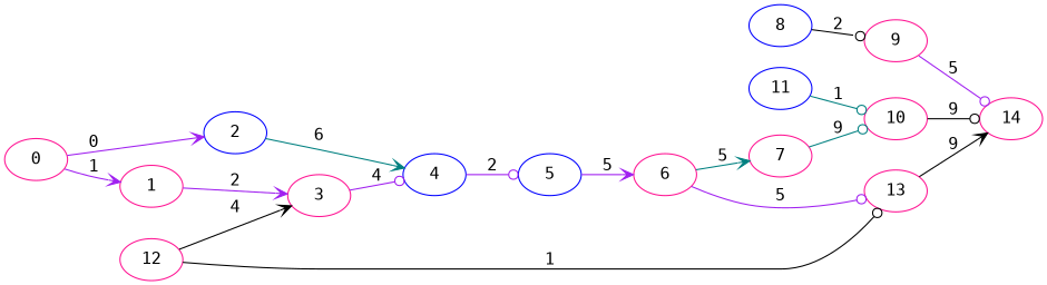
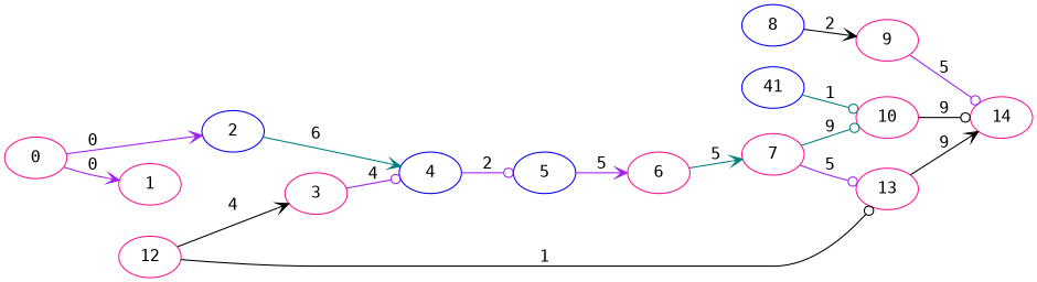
  digraph {
    fontname="DejaVu Sans Mono"
    rankdir=LR
    node [color=deeppink fontname="DejaVu Sans Mono"]
    edge [arrowhead=vee color=purple fontname="DejaVu Sans Mono"]
    1
    3
    4 [color=blue]
    5 [color=blue]
    12
    13
    2 [color=blue]
    6
-   11 [color=blue]
+   11 [color=blue label=41]
    10
    14
    7
    8 [color=blue]
    9
    0
-   1 -> 3 [label=2]
    3 -> 4 [arrowhead=odot label=4]
    4 -> 5 [arrowhead=odot label=2]
    5 -> 6 [label=5]
    12 -> 3 [color=black label=4]
    12 -> 13 [arrowhead=odot color=black label=1]
    13 -> 14 [color=black label=9]
    2 -> 4 [color=teal label=6]
-   6 -> 13 [arrowhead=odot label=5]
+   7 -> 13 [arrowhead=odot label=5]
    6 -> 7 [color=teal label=5]
    11 -> 10 [arrowhead=odot color=teal label=1]
    10 -> 14 [arrowhead=odot color=black label=9]
    7 -> 10 [arrowhead=odot color=teal label=9]
-   8 -> 9 [arrowhead=odot color=black label=2]
+   8 -> 9 [color=black label=2]
    9 -> 14 [arrowhead=odot label=5]
-   0 -> 1 [label=1]
+   0 -> 1 [label=0]
    0 -> 2 [label=0]
  }
